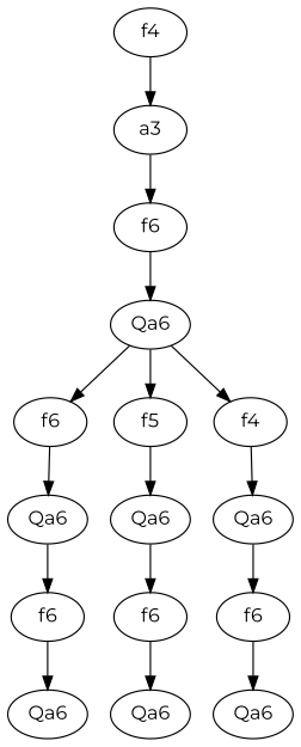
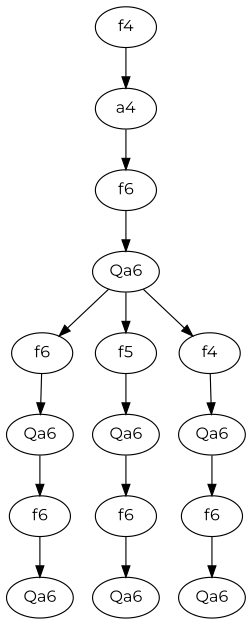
  strict digraph {
    rankdir=TB
    fontname=Montserrat
    node [fontname=Montserrat]
    edge [fontname=Montserrat]
    n1 [height=0.5 label=f4 width=0.75]
-   n2 [height=0.5 label=a3 width=0.75]
+   n2 [height=0.5 label=a4 width=0.75]
    n3 [height=0.5 label=f6 width=0.75]
    n4 [height=0.5 label=Qa6 width=0.75]
    n5 [height=0.5 label=f6 width=0.75]
    n6 [height=0.5 label=f5 width=0.75]
    n7 [height=0.5 label=f4 width=0.75]
    n8 [height=0.5 label=Qa6 width=0.75]
    n9 [height=0.5 label=Qa6 width=0.75]
    n10 [height=0.5 label=Qa6 width=0.75]
    n11 [height=0.5 label=f6 width=0.75]
    n12 [height=0.5 label=Qa6 width=0.75]
    n13 [height=0.5 label=f6 width=0.75]
    n14 [height=0.5 label=Qa6 width=0.75]
    n15 [height=0.5 label=f6 width=0.75]
    n16 [height=0.5 label=Qa6 width=0.75]
    n1 -> n2
    n2 -> n3
    n3 -> n4
    n4 -> n5
    n4 -> n6
    n4 -> n7
    n5 -> n8
    n6 -> n9
    n7 -> n10
    n8 -> n11
    n9 -> n13
    n10 -> n15
    n11 -> n12
    n13 -> n14
    n15 -> n16
  }
